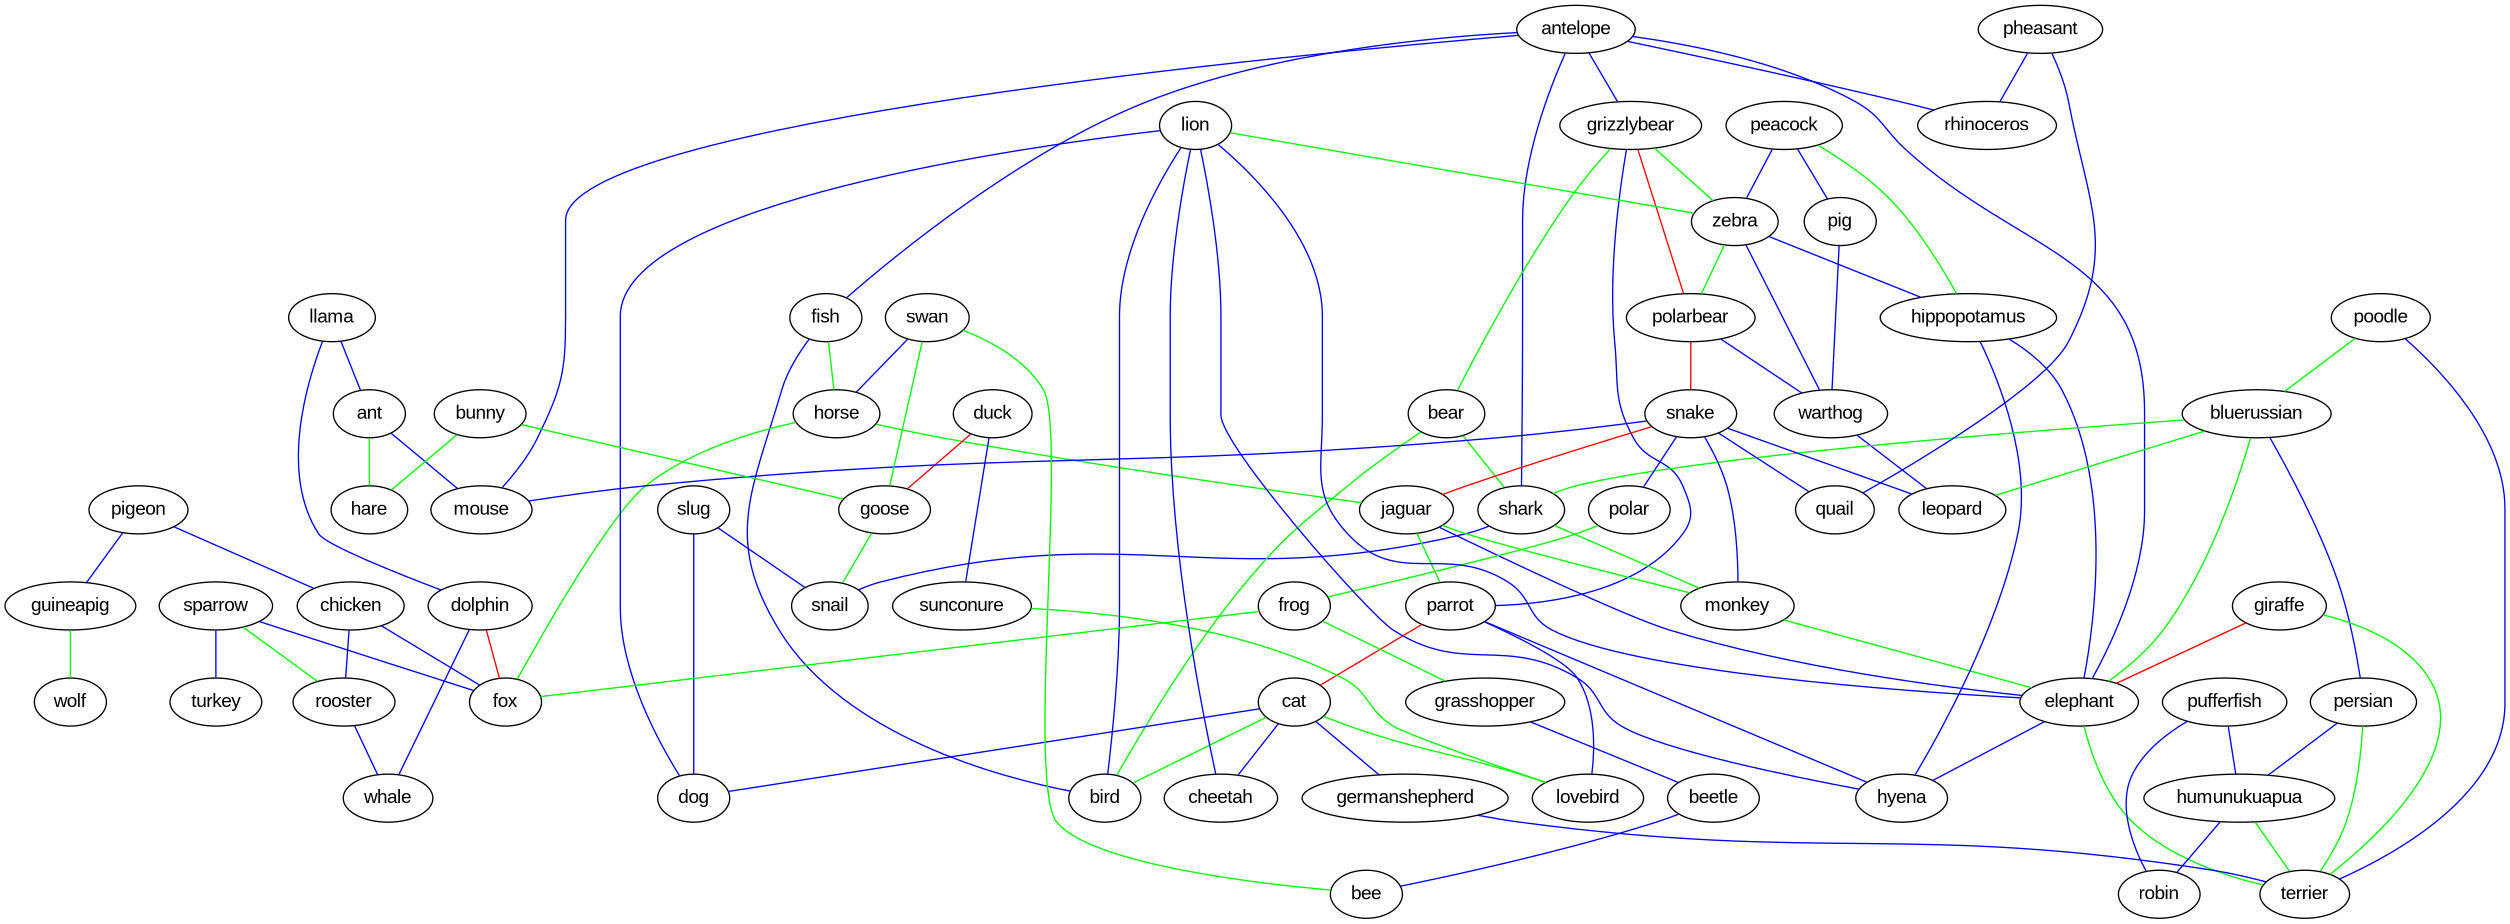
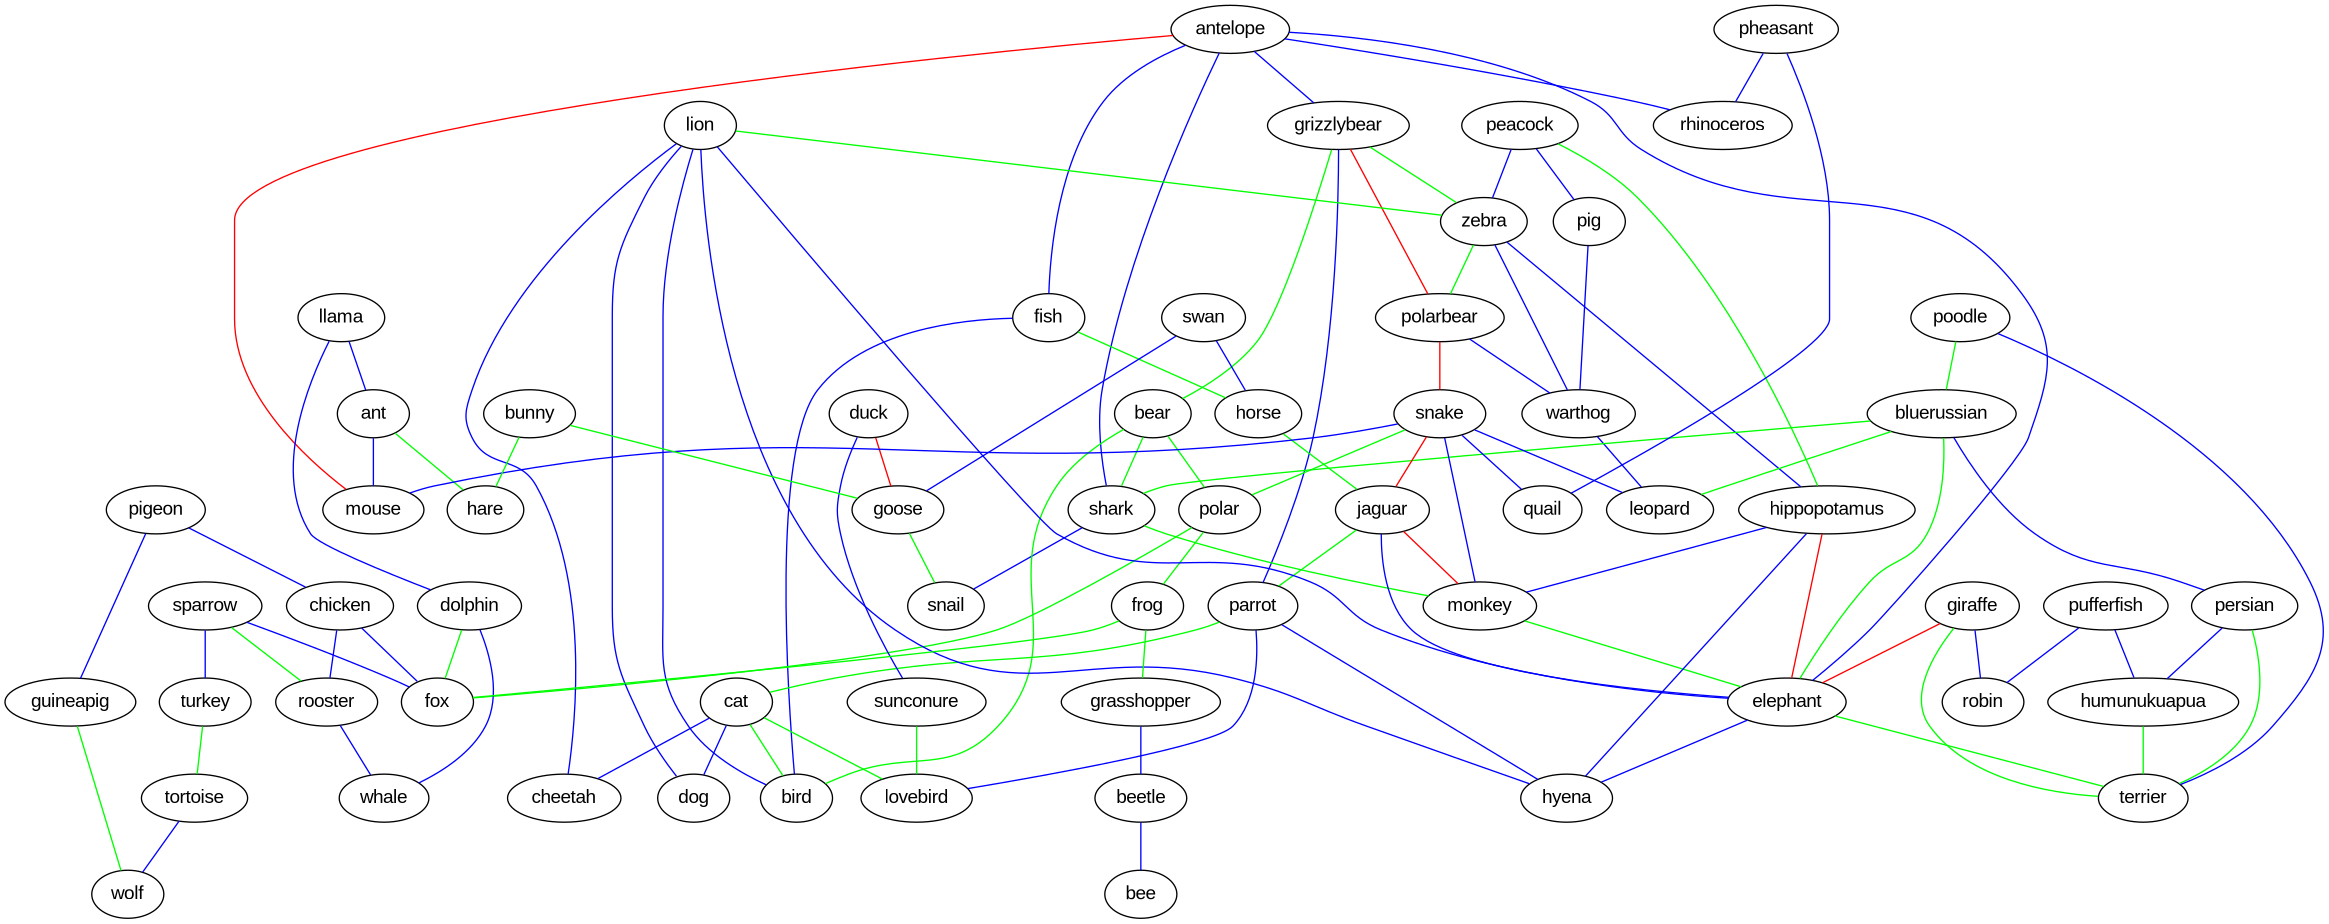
  strict graph {
    fontname="Liberation Sans"
    node [fontname="Liberation Sans"]
    edge [color=blue fontname="Liberation Sans" weight=1]
    ant
    mouse
    hare
    antelope
    elephant
    fish
    grizzlybear
    rhinoceros
    shark
    hyena
    terrier
    bird
    horse
    parrot
    zebra
    bear
    monkey
    snail
    jaguar
    cat
    lovebird
    hippopotamus
    warthog
    polarbear
    polar
    dolphin
    fox
    whale
    beetle
    bee
    bluerussian
    persian
    leopard
    humunukuapua
    cheetah
    dog
-   germanshepherd
    chicken
    rooster
    duck
    sunconure
    goose
    giraffe
    robin
    grasshopper
    lion
    llama
    peacock
    pig
    snake
    pheasant
    quail
    pigeon
    guineapig
    wolf
    poodle
    pufferfish
-   slug
    frog
    sparrow
    turkey
+   tortoise
    swan
    bunny
    ant -- mouse
    ant -- hare [color=green]
-   antelope -- mouse
+   antelope -- mouse [color=red]
    antelope -- elephant
    antelope -- fish
    antelope -- grizzlybear
    antelope -- rhinoceros
    antelope -- shark
    elephant -- hyena
    elephant -- terrier [color=green]
    fish -- bird
    fish -- horse [color=green]
    grizzlybear -- parrot
    grizzlybear -- zebra [color=green]
    grizzlybear -- bear [color=green]
    shark -- monkey [color=green]
    shark -- snail
    horse -- jaguar [color=green]
    parrot -- hyena
-   parrot -- cat [color=red]
+   parrot -- cat [color=green]
    parrot -- lovebird
    zebra -- hippopotamus
    zebra -- warthog
    zebra -- polarbear [color=green]
    bear -- shark [color=green]
    bear -- bird [color=green]
+   bear -- polar [color=green]
    monkey -- elephant [color=green]
    jaguar -- elephant
    jaguar -- parrot [color=green]
-   jaguar -- monkey [color=green]
+   jaguar -- monkey [color=red]
    cat -- bird [color=green]
    cat -- lovebird [color=green]
    cat -- cheetah
    cat -- dog
-   cat -- germanshepherd
-   hippopotamus -- elephant
+   hippopotamus -- elephant [color=red]
    hippopotamus -- hyena
+   hippopotamus -- monkey
    warthog -- leopard
    polarbear -- grizzlybear [color=red]
    polarbear -- warthog
    polarbear -- snake [color=red]
-   horse -- fox [color=green]
+   polar -- fox [color=green]
    polar -- frog [color=green]
-   dolphin -- fox [color=red]
+   dolphin -- fox [color=green]
    dolphin -- whale
    beetle -- bee
    bluerussian -- elephant [color=green]
    bluerussian -- shark [color=green]
    bluerussian -- persian
    bluerussian -- leopard [color=green]
    persian -- terrier [color=green]
    persian -- humunukuapua
    humunukuapua -- terrier [color=green]
-   germanshepherd -- terrier
    chicken -- fox
    chicken -- rooster
    rooster -- whale
    duck -- sunconure
    duck -- goose [color=red]
    sunconure -- lovebird [color=green]
    goose -- snail [color=green]
    giraffe -- elephant [color=red]
    giraffe -- terrier [color=green]
-   humunukuapua -- robin
+   giraffe -- robin
    grasshopper -- beetle
    lion -- elephant
    lion -- hyena
    lion -- bird
    lion -- zebra [color=green]
    lion -- cheetah
    lion -- dog
    llama -- ant
    llama -- dolphin
    peacock -- zebra
    peacock -- hippopotamus [color=green]
    peacock -- pig
    pig -- warthog
    snake -- mouse
    snake -- monkey
    snake -- jaguar [color=red]
-   snake -- polar
+   snake -- polar [color=green]
    snake -- leopard
    snake -- quail
    pheasant -- rhinoceros
    pheasant -- quail
    pigeon -- chicken
    pigeon -- guineapig
    guineapig -- wolf [color=green]
    poodle -- terrier
    poodle -- bluerussian [color=green]
    pufferfish -- humunukuapua
    pufferfish -- robin
-   slug -- snail
-   slug -- dog
    frog -- fox [color=green]
    frog -- grasshopper [color=green]
    sparrow -- fox
    sparrow -- rooster [color=green]
    sparrow -- turkey
+   turkey -- tortoise [color=green]
+   tortoise -- wolf
    swan -- horse
-   swan -- bee [color=green]
-   swan -- goose [color=green]
+   swan -- goose
    bunny -- hare [color=green]
    bunny -- goose [color=green]
  }
